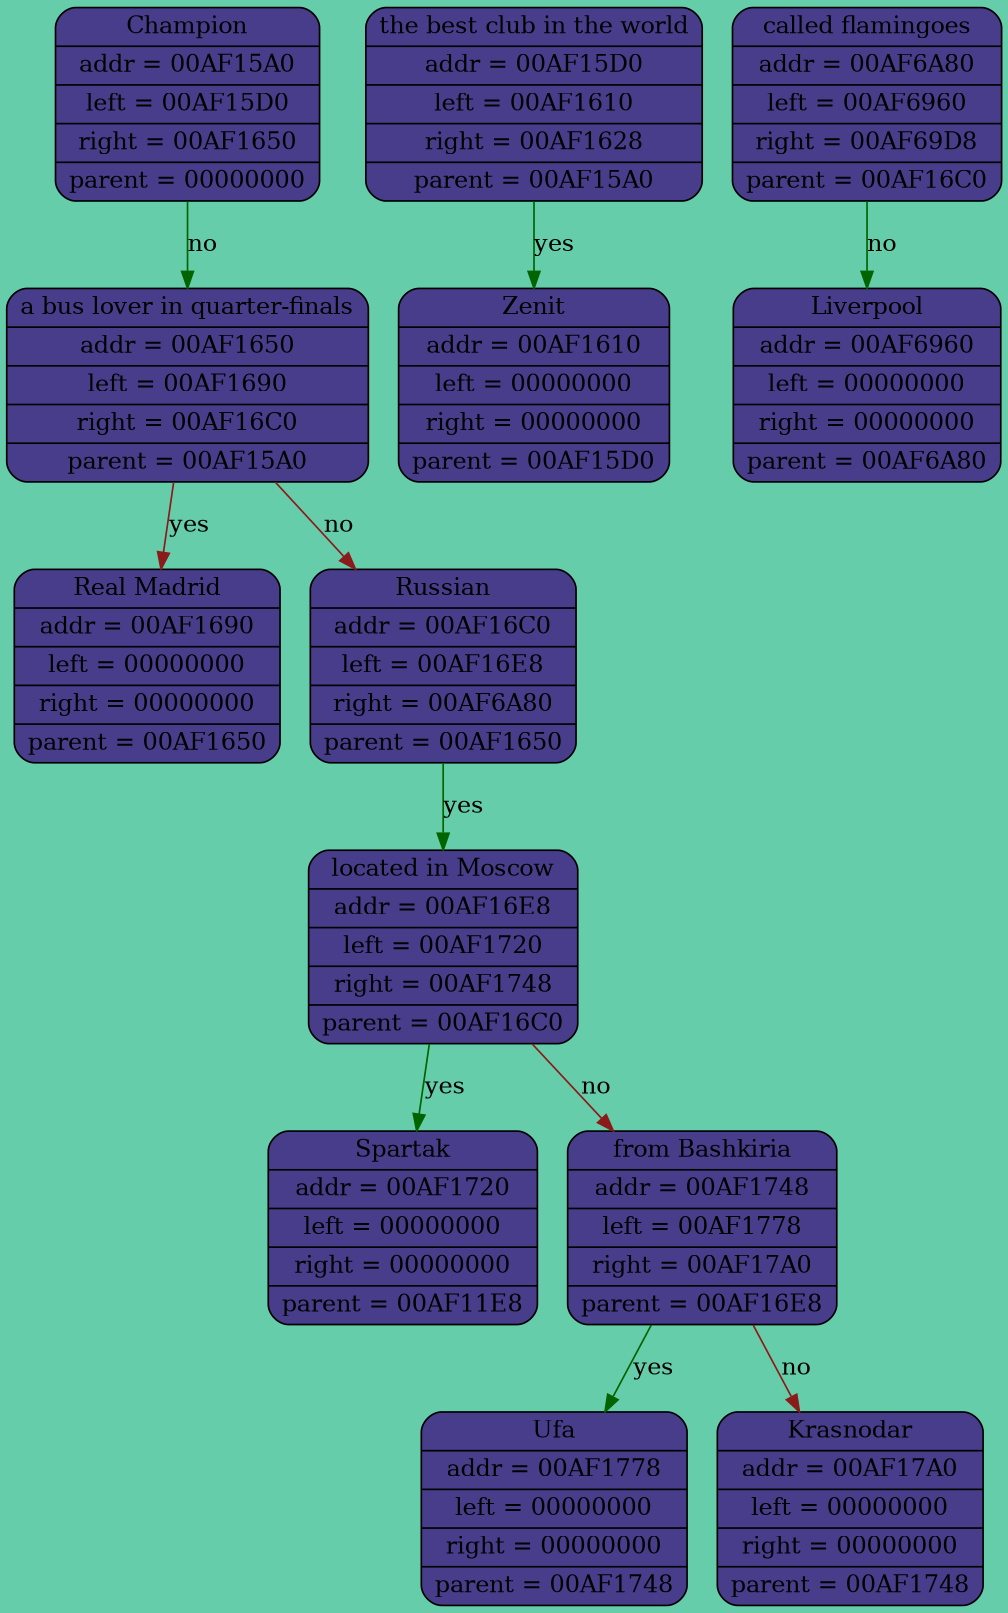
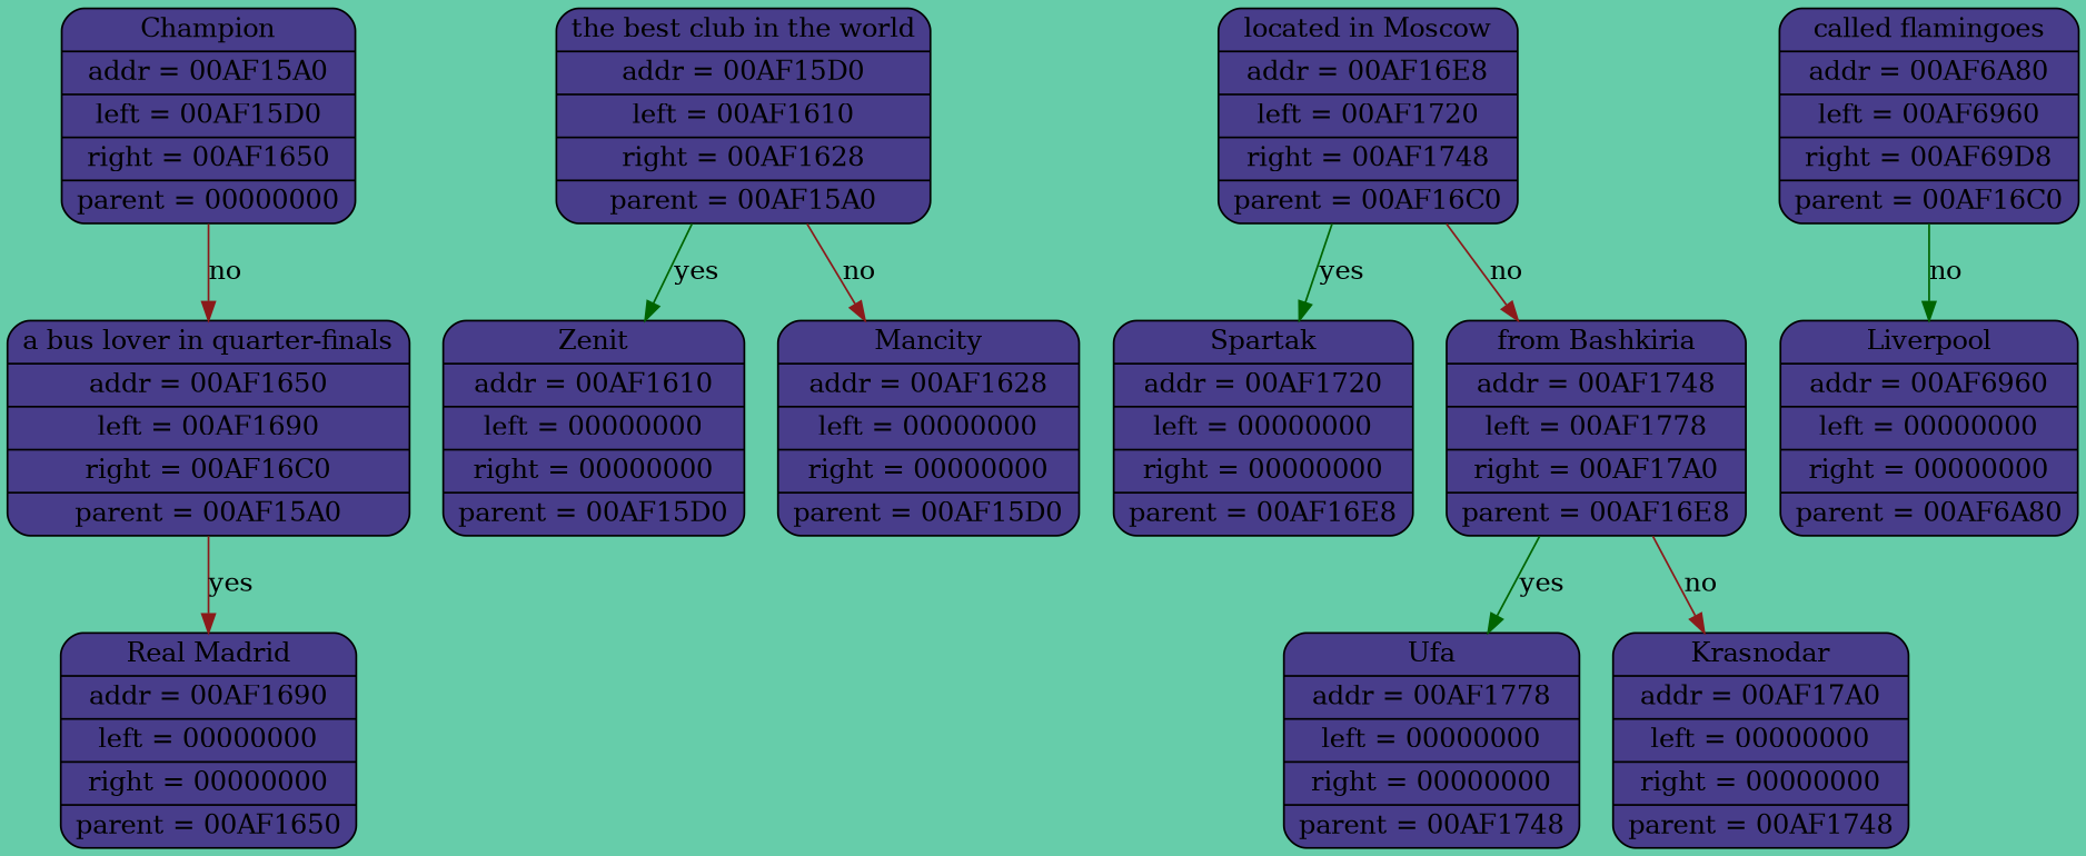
  digraph {
    bgcolor=aquamarine3
    rankdir=UD
    node [fillcolor=darkslateblue shape=Mrecord style=filled]
    edge [color=firebrick4]
    n1 [label="{Champion | addr = 00AF15A0 | left = 00AF15D0 | right = 00AF1650 | parent = 00000000}"]
    n2 [label="{a bus lover in quarter-finals | addr = 00AF1650 | left = 00AF1690 | right = 00AF16C0 | parent = 00AF15A0}"]
    n3 [label="{the best club in the world | addr = 00AF15D0 | left = 00AF1610 | right = 00AF1628 | parent = 00AF15A0}"]
    n4 [label="{Zenit | addr = 00AF1610 | left = 00000000 | right = 00000000 | parent = 00AF15D0}"]
+   n5 [label="{Mancity | addr = 00AF1628 | left = 00000000 | right = 00000000 | parent = 00AF15D0}"]
    n6 [label="{Real Madrid | addr = 00AF1690 | left = 00000000 | right = 00000000 | parent = 00AF1650}"]
-   n7 [label="{Russian | addr = 00AF16C0 | left = 00AF16E8 | right = 00AF6A80 | parent = 00AF1650}"]
    n8 [label="{located in Moscow | addr = 00AF16E8 | left = 00AF1720 | right = 00AF1748 | parent = 00AF16C0}"]
-   n9 [label="{Spartak | addr = 00AF1720 | left = 00000000 | right = 00000000 | parent = 00AF11E8}"]
+   n9 [label="{Spartak | addr = 00AF1720 | left = 00000000 | right = 00000000 | parent = 00AF16E8}"]
    n10 [label="{from Bashkiria | addr = 00AF1748 | left = 00AF1778 | right = 00AF17A0 | parent = 00AF16E8}"]
    n11 [label="{called flamingoes | addr = 00AF6A80 | left = 00AF6960 | right = 00AF69D8 | parent = 00AF16C0}"]
    n12 [label="{Liverpool | addr = 00AF6960 | left = 00000000 | right = 00000000 | parent = 00AF6A80}"]
    n13 [label="{Ufa | addr = 00AF1778 | left = 00000000 | right = 00000000 | parent = 00AF1748}"]
    n14 [label="{Krasnodar | addr = 00AF17A0 | left = 00000000 | right = 00000000 | parent = 00AF1748}"]
-   n1 -> n2 [color=darkgreen label=no]
+   n1 -> n2 [label=no]
    n2 -> n6 [label=yes]
-   n2 -> n7 [label=no]
    n3 -> n4 [color=darkgreen label=yes]
-   n7 -> n8 [color=darkgreen label=yes]
+   n3 -> n5 [label=no]
    n8 -> n9 [color=darkgreen label=yes]
    n8 -> n10 [label=no]
    n10 -> n13 [color=darkgreen label=yes]
    n10 -> n14 [label=no]
    n11 -> n12 [color=darkgreen label=no]
  }
